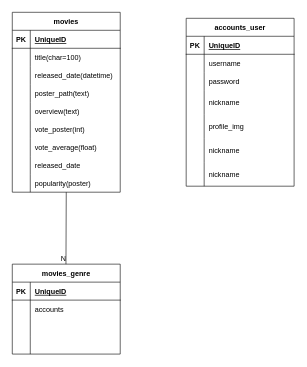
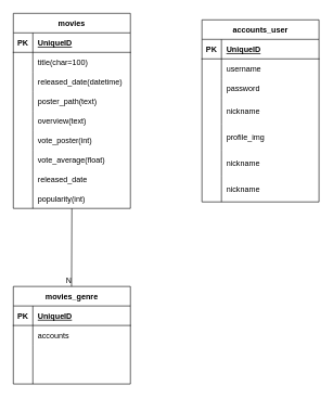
  <mxCell id="0" />
  <mxCell id="1" parent="0" />
  <mxCell id="2" value="accounts_user" style="shape=table;startSize=30;container=1;collapsible=1;childLayout=tableLayout;fixedRows=1;rowLines=0;fontStyle=1;align=center;resizeLast=1;" parent="1" vertex="1"><mxGeometry x="310" y="30" width="180" height="280" as="geometry" /></mxCell>
  <mxCell id="3" value="" style="shape=tableRow;horizontal=0;startSize=0;swimlaneHead=0;swimlaneBody=0;fillColor=none;collapsible=0;dropTarget=0;points=[[0,0.5],[1,0.5]];portConstraint=eastwest;top=0;left=0;right=0;bottom=1;" parent="2" vertex="1"><mxGeometry y="30" width="180" height="30" as="geometry" /></mxCell>
  <mxCell id="4" value="PK" style="shape=partialRectangle;connectable=0;fillColor=none;top=0;left=0;bottom=0;right=0;fontStyle=1;overflow=hidden;" parent="3" vertex="1"><mxGeometry width="30" height="30" as="geometry"><mxRectangle width="30" height="30" as="alternateBounds" /></mxGeometry></mxCell>
  <mxCell id="5" value="UniqueID" style="shape=partialRectangle;connectable=0;fillColor=none;top=0;left=0;bottom=0;right=0;align=left;spacingLeft=6;fontStyle=5;overflow=hidden;" parent="3" vertex="1"><mxGeometry x="30" width="150" height="30" as="geometry"><mxRectangle width="150" height="30" as="alternateBounds" /></mxGeometry></mxCell>
  <mxCell id="6" value="" style="shape=tableRow;horizontal=0;startSize=0;swimlaneHead=0;swimlaneBody=0;fillColor=none;collapsible=0;dropTarget=0;points=[[0,0.5],[1,0.5]];portConstraint=eastwest;top=0;left=0;right=0;bottom=0;" parent="2" vertex="1"><mxGeometry y="60" width="180" height="30" as="geometry" /></mxCell>
  <mxCell id="7" value="" style="shape=partialRectangle;connectable=0;fillColor=none;top=0;left=0;bottom=0;right=0;editable=1;overflow=hidden;" parent="6" vertex="1"><mxGeometry width="30" height="30" as="geometry"><mxRectangle width="30" height="30" as="alternateBounds" /></mxGeometry></mxCell>
  <mxCell id="8" value="username" style="shape=partialRectangle;connectable=0;fillColor=none;top=0;left=0;bottom=0;right=0;align=left;spacingLeft=6;overflow=hidden;" parent="6" vertex="1"><mxGeometry x="30" width="150" height="30" as="geometry"><mxRectangle width="150" height="30" as="alternateBounds" /></mxGeometry></mxCell>
  <mxCell id="9" value="" style="shape=tableRow;horizontal=0;startSize=0;swimlaneHead=0;swimlaneBody=0;fillColor=none;collapsible=0;dropTarget=0;points=[[0,0.5],[1,0.5]];portConstraint=eastwest;top=0;left=0;right=0;bottom=0;" parent="2" vertex="1"><mxGeometry y="90" width="180" height="30" as="geometry" /></mxCell>
  <mxCell id="10" value="" style="shape=partialRectangle;connectable=0;fillColor=none;top=0;left=0;bottom=0;right=0;editable=1;overflow=hidden;" parent="9" vertex="1"><mxGeometry width="30" height="30" as="geometry"><mxRectangle width="30" height="30" as="alternateBounds" /></mxGeometry></mxCell>
  <mxCell id="11" value="password" style="shape=partialRectangle;connectable=0;fillColor=none;top=0;left=0;bottom=0;right=0;align=left;spacingLeft=6;overflow=hidden;" parent="9" vertex="1"><mxGeometry x="30" width="150" height="30" as="geometry"><mxRectangle width="150" height="30" as="alternateBounds" /></mxGeometry></mxCell>
  <mxCell id="12" value="" style="shape=tableRow;horizontal=0;startSize=0;swimlaneHead=0;swimlaneBody=0;fillColor=none;collapsible=0;dropTarget=0;points=[[0,0.5],[1,0.5]];portConstraint=eastwest;top=0;left=0;right=0;bottom=0;" parent="2" vertex="1"><mxGeometry y="120" width="180" height="40" as="geometry" /></mxCell>
  <mxCell id="13" value="" style="shape=partialRectangle;connectable=0;fillColor=none;top=0;left=0;bottom=0;right=0;editable=1;overflow=hidden;" parent="12" vertex="1"><mxGeometry width="30" height="40" as="geometry"><mxRectangle width="30" height="40" as="alternateBounds" /></mxGeometry></mxCell>
  <mxCell id="14" value="nickname" style="shape=partialRectangle;connectable=0;fillColor=none;top=0;left=0;bottom=0;right=0;align=left;spacingLeft=6;overflow=hidden;" parent="12" vertex="1"><mxGeometry x="30" width="150" height="40" as="geometry"><mxRectangle width="150" height="40" as="alternateBounds" /></mxGeometry></mxCell>
  <mxCell id="15" value="" style="shape=tableRow;horizontal=0;startSize=0;swimlaneHead=0;swimlaneBody=0;fillColor=none;collapsible=0;dropTarget=0;points=[[0,0.5],[1,0.5]];portConstraint=eastwest;top=0;left=0;right=0;bottom=0;" parent="2" vertex="1"><mxGeometry y="160" width="180" height="40" as="geometry" /></mxCell>
  <mxCell id="16" value="" style="shape=partialRectangle;connectable=0;fillColor=none;top=0;left=0;bottom=0;right=0;editable=1;overflow=hidden;" parent="15" vertex="1"><mxGeometry width="30" height="40" as="geometry"><mxRectangle width="30" height="40" as="alternateBounds" /></mxGeometry></mxCell>
  <mxCell id="17" value="profile_img" style="shape=partialRectangle;connectable=0;fillColor=none;top=0;left=0;bottom=0;right=0;align=left;spacingLeft=6;overflow=hidden;" parent="15" vertex="1"><mxGeometry x="30" width="150" height="40" as="geometry"><mxRectangle width="150" height="40" as="alternateBounds" /></mxGeometry></mxCell>
  <mxCell id="18" value="" style="shape=tableRow;horizontal=0;startSize=0;swimlaneHead=0;swimlaneBody=0;fillColor=none;collapsible=0;dropTarget=0;points=[[0,0.5],[1,0.5]];portConstraint=eastwest;top=0;left=0;right=0;bottom=0;" parent="2" vertex="1"><mxGeometry y="200" width="180" height="40" as="geometry" /></mxCell>
  <mxCell id="19" value="" style="shape=partialRectangle;connectable=0;fillColor=none;top=0;left=0;bottom=0;right=0;editable=1;overflow=hidden;" parent="18" vertex="1"><mxGeometry width="30" height="40" as="geometry"><mxRectangle width="30" height="40" as="alternateBounds" /></mxGeometry></mxCell>
  <mxCell id="20" value="nickname" style="shape=partialRectangle;connectable=0;fillColor=none;top=0;left=0;bottom=0;right=0;align=left;spacingLeft=6;overflow=hidden;" parent="18" vertex="1"><mxGeometry x="30" width="150" height="40" as="geometry"><mxRectangle width="150" height="40" as="alternateBounds" /></mxGeometry></mxCell>
  <mxCell id="21" value="" style="shape=tableRow;horizontal=0;startSize=0;swimlaneHead=0;swimlaneBody=0;fillColor=none;collapsible=0;dropTarget=0;points=[[0,0.5],[1,0.5]];portConstraint=eastwest;top=0;left=0;right=0;bottom=0;" parent="2" vertex="1"><mxGeometry y="240" width="180" height="40" as="geometry" /></mxCell>
  <mxCell id="22" value="" style="shape=partialRectangle;connectable=0;fillColor=none;top=0;left=0;bottom=0;right=0;editable=1;overflow=hidden;" parent="21" vertex="1"><mxGeometry width="30" height="40" as="geometry"><mxRectangle width="30" height="40" as="alternateBounds" /></mxGeometry></mxCell>
  <mxCell id="23" value="nickname" style="shape=partialRectangle;connectable=0;fillColor=none;top=0;left=0;bottom=0;right=0;align=left;spacingLeft=6;overflow=hidden;" parent="21" vertex="1"><mxGeometry x="30" width="150" height="40" as="geometry"><mxRectangle width="150" height="40" as="alternateBounds" /></mxGeometry></mxCell>
  <mxCell id="24" value="movies" style="shape=table;startSize=30;container=1;collapsible=1;childLayout=tableLayout;fixedRows=1;rowLines=0;fontStyle=1;align=center;resizeLast=1;" parent="1" vertex="1"><mxGeometry x="20" y="20" width="180" height="300" as="geometry" /></mxCell>
  <mxCell id="25" value="" style="shape=tableRow;horizontal=0;startSize=0;swimlaneHead=0;swimlaneBody=0;fillColor=none;collapsible=0;dropTarget=0;points=[[0,0.5],[1,0.5]];portConstraint=eastwest;top=0;left=0;right=0;bottom=1;" parent="24" vertex="1"><mxGeometry y="30" width="180" height="30" as="geometry" /></mxCell>
  <mxCell id="26" value="PK" style="shape=partialRectangle;connectable=0;fillColor=none;top=0;left=0;bottom=0;right=0;fontStyle=1;overflow=hidden;" parent="25" vertex="1"><mxGeometry width="30" height="30" as="geometry"><mxRectangle width="30" height="30" as="alternateBounds" /></mxGeometry></mxCell>
  <mxCell id="27" value="UniqueID" style="shape=partialRectangle;connectable=0;fillColor=none;top=0;left=0;bottom=0;right=0;align=left;spacingLeft=6;fontStyle=5;overflow=hidden;" parent="25" vertex="1"><mxGeometry x="30" width="150" height="30" as="geometry"><mxRectangle width="150" height="30" as="alternateBounds" /></mxGeometry></mxCell>
  <mxCell id="28" value="" style="shape=tableRow;horizontal=0;startSize=0;swimlaneHead=0;swimlaneBody=0;fillColor=none;collapsible=0;dropTarget=0;points=[[0,0.5],[1,0.5]];portConstraint=eastwest;top=0;left=0;right=0;bottom=0;" parent="24" vertex="1"><mxGeometry y="60" width="180" height="30" as="geometry" /></mxCell>
  <mxCell id="29" value="" style="shape=partialRectangle;connectable=0;fillColor=none;top=0;left=0;bottom=0;right=0;editable=1;overflow=hidden;" parent="28" vertex="1"><mxGeometry width="30" height="30" as="geometry"><mxRectangle width="30" height="30" as="alternateBounds" /></mxGeometry></mxCell>
  <mxCell id="30" value="title(char=100)" style="shape=partialRectangle;connectable=0;fillColor=none;top=0;left=0;bottom=0;right=0;align=left;spacingLeft=6;overflow=hidden;" parent="28" vertex="1"><mxGeometry x="30" width="150" height="30" as="geometry"><mxRectangle width="150" height="30" as="alternateBounds" /></mxGeometry></mxCell>
  <mxCell id="31" value="" style="shape=tableRow;horizontal=0;startSize=0;swimlaneHead=0;swimlaneBody=0;fillColor=none;collapsible=0;dropTarget=0;points=[[0,0.5],[1,0.5]];portConstraint=eastwest;top=0;left=0;right=0;bottom=0;" parent="24" vertex="1"><mxGeometry y="90" width="180" height="30" as="geometry" /></mxCell>
  <mxCell id="32" value="" style="shape=partialRectangle;connectable=0;fillColor=none;top=0;left=0;bottom=0;right=0;editable=1;overflow=hidden;" parent="31" vertex="1"><mxGeometry width="30" height="30" as="geometry"><mxRectangle width="30" height="30" as="alternateBounds" /></mxGeometry></mxCell>
  <mxCell id="33" value="released_date(datetime)" style="shape=partialRectangle;connectable=0;fillColor=none;top=0;left=0;bottom=0;right=0;align=left;spacingLeft=6;overflow=hidden;" parent="31" vertex="1"><mxGeometry x="30" width="150" height="30" as="geometry"><mxRectangle width="150" height="30" as="alternateBounds" /></mxGeometry></mxCell>
  <mxCell id="34" value="" style="shape=tableRow;horizontal=0;startSize=0;swimlaneHead=0;swimlaneBody=0;fillColor=none;collapsible=0;dropTarget=0;points=[[0,0.5],[1,0.5]];portConstraint=eastwest;top=0;left=0;right=0;bottom=0;" parent="24" vertex="1"><mxGeometry y="120" width="180" height="30" as="geometry" /></mxCell>
  <mxCell id="35" value="" style="shape=partialRectangle;connectable=0;fillColor=none;top=0;left=0;bottom=0;right=0;editable=1;overflow=hidden;" parent="34" vertex="1"><mxGeometry width="30" height="30" as="geometry"><mxRectangle width="30" height="30" as="alternateBounds" /></mxGeometry></mxCell>
  <mxCell id="36" value="poster_path(text)" style="shape=partialRectangle;connectable=0;fillColor=none;top=0;left=0;bottom=0;right=0;align=left;spacingLeft=6;overflow=hidden;" parent="34" vertex="1"><mxGeometry x="30" width="150" height="30" as="geometry"><mxRectangle width="150" height="30" as="alternateBounds" /></mxGeometry></mxCell>
  <mxCell id="37" value="" style="shape=tableRow;horizontal=0;startSize=0;swimlaneHead=0;swimlaneBody=0;fillColor=none;collapsible=0;dropTarget=0;points=[[0,0.5],[1,0.5]];portConstraint=eastwest;top=0;left=0;right=0;bottom=0;" parent="24" vertex="1"><mxGeometry y="150" width="180" height="30" as="geometry" /></mxCell>
  <mxCell id="38" value="" style="shape=partialRectangle;connectable=0;fillColor=none;top=0;left=0;bottom=0;right=0;editable=1;overflow=hidden;" parent="37" vertex="1"><mxGeometry width="30" height="30" as="geometry"><mxRectangle width="30" height="30" as="alternateBounds" /></mxGeometry></mxCell>
  <mxCell id="39" value="overview(text)" style="shape=partialRectangle;connectable=0;fillColor=none;top=0;left=0;bottom=0;right=0;align=left;spacingLeft=6;overflow=hidden;" parent="37" vertex="1"><mxGeometry x="30" width="150" height="30" as="geometry"><mxRectangle width="150" height="30" as="alternateBounds" /></mxGeometry></mxCell>
  <mxCell id="40" value="" style="shape=tableRow;horizontal=0;startSize=0;swimlaneHead=0;swimlaneBody=0;fillColor=none;collapsible=0;dropTarget=0;points=[[0,0.5],[1,0.5]];portConstraint=eastwest;top=0;left=0;right=0;bottom=0;" parent="24" vertex="1"><mxGeometry y="180" width="180" height="30" as="geometry" /></mxCell>
  <mxCell id="41" value="" style="shape=partialRectangle;connectable=0;fillColor=none;top=0;left=0;bottom=0;right=0;editable=1;overflow=hidden;" parent="40" vertex="1"><mxGeometry width="30" height="30" as="geometry"><mxRectangle width="30" height="30" as="alternateBounds" /></mxGeometry></mxCell>
  <mxCell id="42" value="vote_poster(int)" style="shape=partialRectangle;connectable=0;fillColor=none;top=0;left=0;bottom=0;right=0;align=left;spacingLeft=6;overflow=hidden;" parent="40" vertex="1"><mxGeometry x="30" width="150" height="30" as="geometry"><mxRectangle width="150" height="30" as="alternateBounds" /></mxGeometry></mxCell>
  <mxCell id="43" value="" style="shape=tableRow;horizontal=0;startSize=0;swimlaneHead=0;swimlaneBody=0;fillColor=none;collapsible=0;dropTarget=0;points=[[0,0.5],[1,0.5]];portConstraint=eastwest;top=0;left=0;right=0;bottom=0;" parent="24" vertex="1"><mxGeometry y="210" width="180" height="30" as="geometry" /></mxCell>
  <mxCell id="44" value="" style="shape=partialRectangle;connectable=0;fillColor=none;top=0;left=0;bottom=0;right=0;editable=1;overflow=hidden;" parent="43" vertex="1"><mxGeometry width="30" height="30" as="geometry"><mxRectangle width="30" height="30" as="alternateBounds" /></mxGeometry></mxCell>
  <mxCell id="45" value="vote_average(float)" style="shape=partialRectangle;connectable=0;fillColor=none;top=0;left=0;bottom=0;right=0;align=left;spacingLeft=6;overflow=hidden;" parent="43" vertex="1"><mxGeometry x="30" width="150" height="30" as="geometry"><mxRectangle width="150" height="30" as="alternateBounds" /></mxGeometry></mxCell>
  <mxCell id="46" value="" style="shape=tableRow;horizontal=0;startSize=0;swimlaneHead=0;swimlaneBody=0;fillColor=none;collapsible=0;dropTarget=0;points=[[0,0.5],[1,0.5]];portConstraint=eastwest;top=0;left=0;right=0;bottom=0;" parent="24" vertex="1"><mxGeometry y="240" width="180" height="30" as="geometry" /></mxCell>
  <mxCell id="47" value="" style="shape=partialRectangle;connectable=0;fillColor=none;top=0;left=0;bottom=0;right=0;editable=1;overflow=hidden;" parent="46" vertex="1"><mxGeometry width="30" height="30" as="geometry"><mxRectangle width="30" height="30" as="alternateBounds" /></mxGeometry></mxCell>
  <mxCell id="48" value="released_date" style="shape=partialRectangle;connectable=0;fillColor=none;top=0;left=0;bottom=0;right=0;align=left;spacingLeft=6;overflow=hidden;" parent="46" vertex="1"><mxGeometry x="30" width="150" height="30" as="geometry"><mxRectangle width="150" height="30" as="alternateBounds" /></mxGeometry></mxCell>
  <mxCell id="49" value="" style="shape=tableRow;horizontal=0;startSize=0;swimlaneHead=0;swimlaneBody=0;fillColor=none;collapsible=0;dropTarget=0;points=[[0,0.5],[1,0.5]];portConstraint=eastwest;top=0;left=0;right=0;bottom=0;" parent="24" vertex="1"><mxGeometry y="270" width="180" height="30" as="geometry" /></mxCell>
  <mxCell id="50" value="" style="shape=partialRectangle;connectable=0;fillColor=none;top=0;left=0;bottom=0;right=0;editable=1;overflow=hidden;" parent="49" vertex="1"><mxGeometry width="30" height="30" as="geometry"><mxRectangle width="30" height="30" as="alternateBounds" /></mxGeometry></mxCell>
- <mxCell id="51" value="popularity(poster)" style="shape=partialRectangle;connectable=0;fillColor=none;top=0;left=0;bottom=0;right=0;align=left;spacingLeft=6;overflow=hidden;" parent="49" vertex="1"><mxGeometry x="30" width="150" height="30" as="geometry"><mxRectangle width="150" height="30" as="alternateBounds" /></mxGeometry></mxCell>
+ <mxCell id="51" value="popularity(int)" style="shape=partialRectangle;connectable=0;fillColor=none;top=0;left=0;bottom=0;right=0;align=left;spacingLeft=6;overflow=hidden;" parent="49" vertex="1"><mxGeometry x="30" width="150" height="30" as="geometry"><mxRectangle width="150" height="30" as="alternateBounds" /></mxGeometry></mxCell>
  <mxCell id="52" value="movies_genre" style="shape=table;startSize=30;container=1;collapsible=1;childLayout=tableLayout;fixedRows=1;rowLines=0;fontStyle=1;align=center;resizeLast=1;" parent="1" vertex="1"><mxGeometry x="20" y="440" width="180" height="150" as="geometry" /></mxCell>
  <mxCell id="53" value="" style="shape=tableRow;horizontal=0;startSize=0;swimlaneHead=0;swimlaneBody=0;fillColor=none;collapsible=0;dropTarget=0;points=[[0,0.5],[1,0.5]];portConstraint=eastwest;top=0;left=0;right=0;bottom=1;" parent="52" vertex="1"><mxGeometry y="30" width="180" height="30" as="geometry" /></mxCell>
  <mxCell id="54" value="PK" style="shape=partialRectangle;connectable=0;fillColor=none;top=0;left=0;bottom=0;right=0;fontStyle=1;overflow=hidden;" parent="53" vertex="1"><mxGeometry width="30" height="30" as="geometry"><mxRectangle width="30" height="30" as="alternateBounds" /></mxGeometry></mxCell>
  <mxCell id="55" value="UniqueID" style="shape=partialRectangle;connectable=0;fillColor=none;top=0;left=0;bottom=0;right=0;align=left;spacingLeft=6;fontStyle=5;overflow=hidden;" parent="53" vertex="1"><mxGeometry x="30" width="150" height="30" as="geometry"><mxRectangle width="150" height="30" as="alternateBounds" /></mxGeometry></mxCell>
  <mxCell id="56" value="" style="shape=tableRow;horizontal=0;startSize=0;swimlaneHead=0;swimlaneBody=0;fillColor=none;collapsible=0;dropTarget=0;points=[[0,0.5],[1,0.5]];portConstraint=eastwest;top=0;left=0;right=0;bottom=0;" parent="52" vertex="1"><mxGeometry y="60" width="180" height="30" as="geometry" /></mxCell>
  <mxCell id="57" value="" style="shape=partialRectangle;connectable=0;fillColor=none;top=0;left=0;bottom=0;right=0;editable=1;overflow=hidden;" parent="56" vertex="1"><mxGeometry width="30" height="30" as="geometry"><mxRectangle width="30" height="30" as="alternateBounds" /></mxGeometry></mxCell>
  <mxCell id="58" value="accounts" style="shape=partialRectangle;connectable=0;fillColor=none;top=0;left=0;bottom=0;right=0;align=left;spacingLeft=6;overflow=hidden;" parent="56" vertex="1"><mxGeometry x="30" width="150" height="30" as="geometry"><mxRectangle width="150" height="30" as="alternateBounds" /></mxGeometry></mxCell>
  <mxCell id="59" value="" style="shape=tableRow;horizontal=0;startSize=0;swimlaneHead=0;swimlaneBody=0;fillColor=none;collapsible=0;dropTarget=0;points=[[0,0.5],[1,0.5]];portConstraint=eastwest;top=0;left=0;right=0;bottom=0;" parent="52" vertex="1"><mxGeometry y="90" width="180" height="30" as="geometry" /></mxCell>
  <mxCell id="60" value="" style="shape=partialRectangle;connectable=0;fillColor=none;top=0;left=0;bottom=0;right=0;editable=1;overflow=hidden;" parent="59" vertex="1"><mxGeometry width="30" height="30" as="geometry"><mxRectangle width="30" height="30" as="alternateBounds" /></mxGeometry></mxCell>
  <mxCell id="61" value="" style="shape=partialRectangle;connectable=0;fillColor=none;top=0;left=0;bottom=0;right=0;align=left;spacingLeft=6;overflow=hidden;" parent="59" vertex="1"><mxGeometry x="30" width="150" height="30" as="geometry"><mxRectangle width="150" height="30" as="alternateBounds" /></mxGeometry></mxCell>
  <mxCell id="62" value="" style="shape=tableRow;horizontal=0;startSize=0;swimlaneHead=0;swimlaneBody=0;fillColor=none;collapsible=0;dropTarget=0;points=[[0,0.5],[1,0.5]];portConstraint=eastwest;top=0;left=0;right=0;bottom=0;" parent="52" vertex="1"><mxGeometry y="120" width="180" height="30" as="geometry" /></mxCell>
  <mxCell id="63" value="" style="shape=partialRectangle;connectable=0;fillColor=none;top=0;left=0;bottom=0;right=0;editable=1;overflow=hidden;" parent="62" vertex="1"><mxGeometry width="30" height="30" as="geometry"><mxRectangle width="30" height="30" as="alternateBounds" /></mxGeometry></mxCell>
  <mxCell id="64" value="" style="shape=partialRectangle;connectable=0;fillColor=none;top=0;left=0;bottom=0;right=0;align=left;spacingLeft=6;overflow=hidden;" parent="62" vertex="1"><mxGeometry x="30" width="150" height="30" as="geometry"><mxRectangle width="150" height="30" as="alternateBounds" /></mxGeometry></mxCell>
  <mxCell id="65" value="" style="endArrow=none;html=1;rounded=0;" parent="1" edge="1"><mxGeometry relative="1" as="geometry"><mxPoint x="110" y="320" as="sourcePoint" /><mxPoint x="109.5" y="440" as="targetPoint" /></mxGeometry></mxCell>
  <mxCell id="66" value="N" style="resizable=0;html=1;align=right;verticalAlign=bottom;" parent="65" connectable="0" vertex="1"><mxGeometry x="1" relative="1" as="geometry" /></mxCell>
